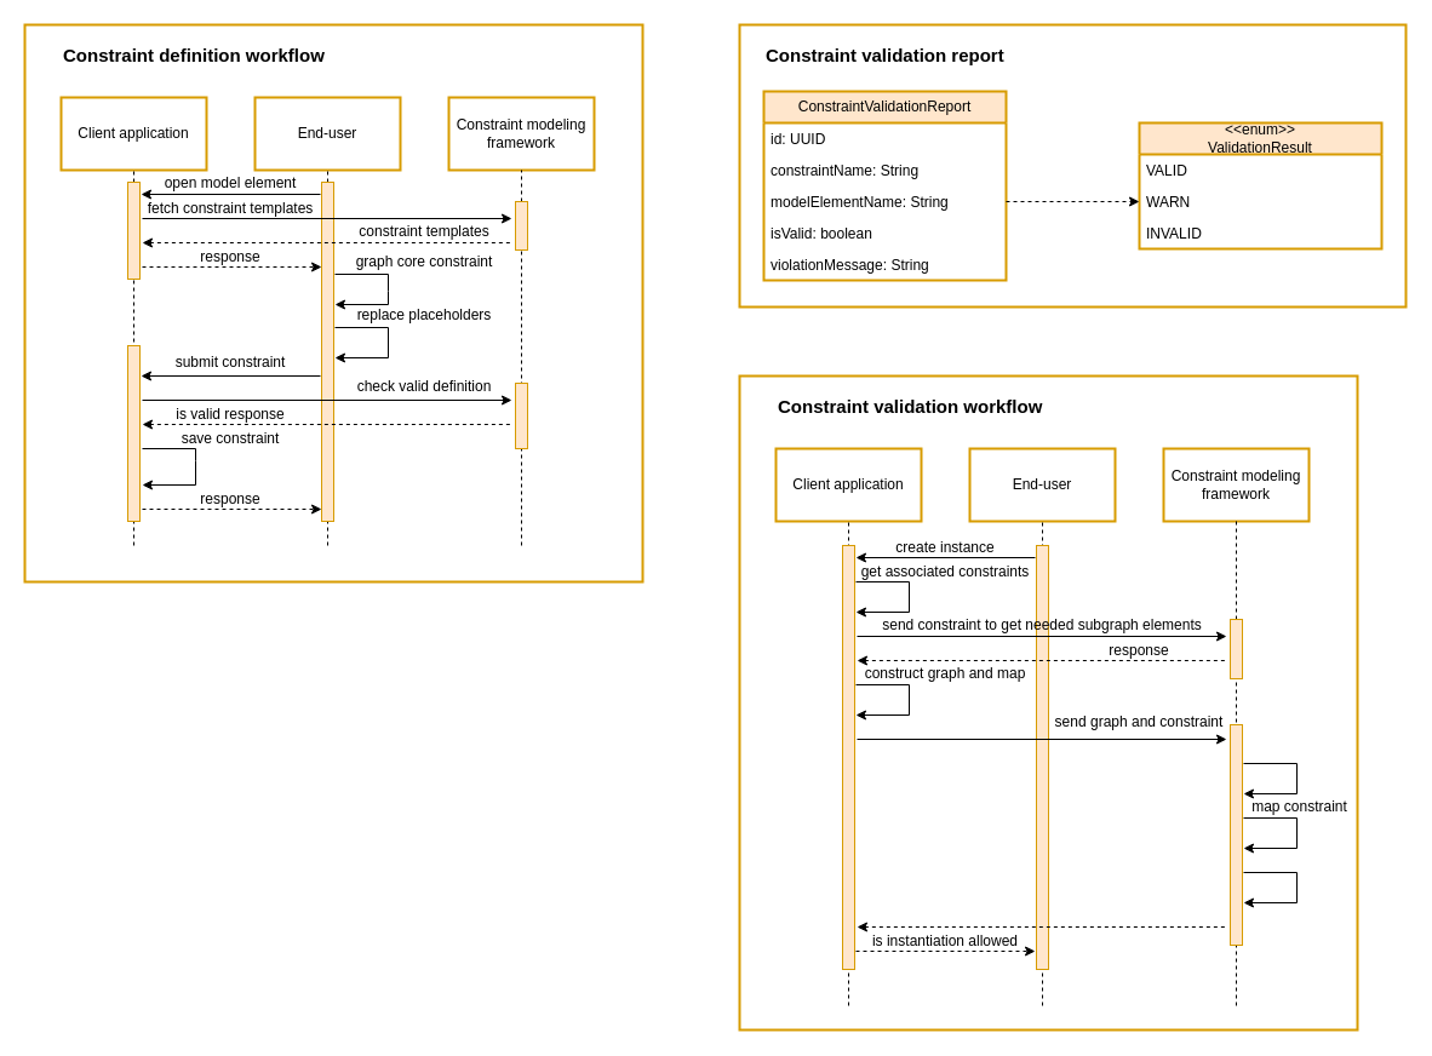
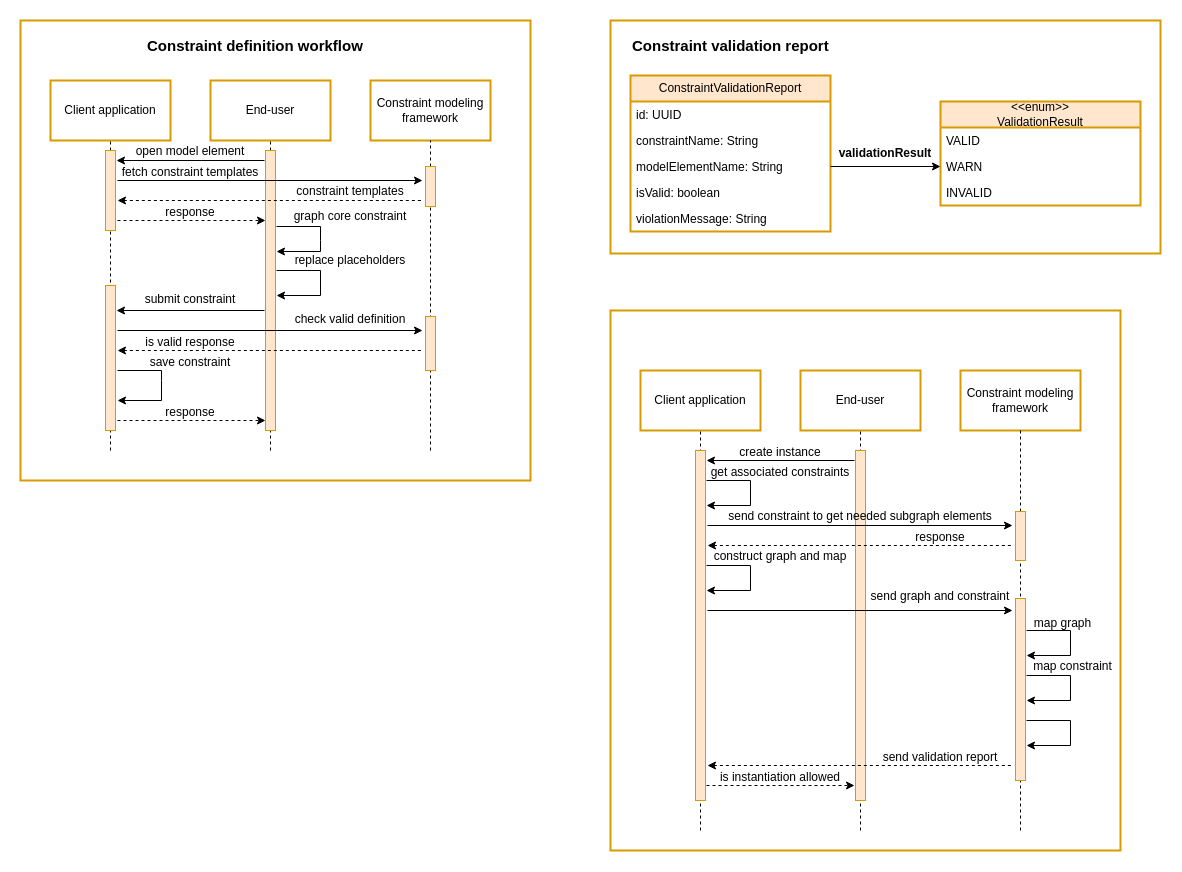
  <mxCell id="0" />
  <mxCell id="1" parent="0" />
  <mxCell id="2" value="" style="rounded=0;whiteSpace=wrap;html=1;strokeColor=#D79B00;strokeWidth=2;" vertex="1" parent="1"><mxGeometry x="20" y="20" width="510" height="460" as="geometry" /></mxCell>
  <mxCell id="3" value="Client application" style="rounded=0;whiteSpace=wrap;html=1;strokeColor=#D79B00;strokeWidth=2;" vertex="1" parent="1"><mxGeometry x="50" y="80" width="120" height="60" as="geometry" /></mxCell>
  <mxCell id="4" value="End-user" style="rounded=0;whiteSpace=wrap;html=1;strokeColor=#D79B00;strokeWidth=2;" vertex="1" parent="1"><mxGeometry x="210" y="80" width="120" height="60" as="geometry" /></mxCell>
  <mxCell id="5" value="Constraint modeling framework" style="rounded=0;whiteSpace=wrap;html=1;strokeColor=#D79B00;strokeWidth=2;" vertex="1" parent="1"><mxGeometry x="370" y="80" width="120" height="60" as="geometry" /></mxCell>
  <mxCell id="6" value="" style="endArrow=none;dashed=1;html=1;rounded=0;entryX=0.5;entryY=1;entryDx=0;entryDy=0;startArrow=none;" edge="1" parent="1" source="12" target="3"><mxGeometry width="50" height="50" relative="1" as="geometry"><mxPoint x="110" y="890" as="sourcePoint" /><mxPoint x="420" y="400" as="targetPoint" /></mxGeometry></mxCell>
  <mxCell id="7" value="" style="endArrow=none;dashed=1;html=1;rounded=0;entryX=0.5;entryY=1;entryDx=0;entryDy=0;startArrow=none;" edge="1" parent="1" source="10" target="4"><mxGeometry width="50" height="50" relative="1" as="geometry"><mxPoint x="270" y="890" as="sourcePoint" /><mxPoint x="270" y="180" as="targetPoint" /></mxGeometry></mxCell>
  <mxCell id="8" value="" style="endArrow=none;dashed=1;html=1;rounded=0;entryX=0.5;entryY=1;entryDx=0;entryDy=0;startArrow=none;" edge="1" parent="1" source="15" target="5"><mxGeometry width="50" height="50" relative="1" as="geometry"><mxPoint x="430" y="890" as="sourcePoint" /><mxPoint x="280" y="150" as="targetPoint" /></mxGeometry></mxCell>
  <mxCell id="9" value="" style="endArrow=none;dashed=1;html=1;rounded=0;entryX=0.5;entryY=1;entryDx=0;entryDy=0;" edge="1" parent="1" target="10"><mxGeometry width="50" height="50" relative="1" as="geometry"><mxPoint x="270" y="450" as="sourcePoint" /><mxPoint x="270" y="140" as="targetPoint" /></mxGeometry></mxCell>
  <mxCell id="10" value="" style="rounded=0;whiteSpace=wrap;html=1;fillColor=#ffe6cc;strokeColor=#d79b00;" vertex="1" parent="1"><mxGeometry x="265" y="150" width="10" height="280" as="geometry" /></mxCell>
  <mxCell id="11" value="" style="endArrow=none;dashed=1;html=1;rounded=0;entryX=0.5;entryY=1;entryDx=0;entryDy=0;" edge="1" parent="1" target="12"><mxGeometry width="50" height="50" relative="1" as="geometry"><mxPoint x="110" y="450" as="sourcePoint" /><mxPoint x="110" y="140" as="targetPoint" /></mxGeometry></mxCell>
  <mxCell id="12" value="" style="rounded=0;whiteSpace=wrap;html=1;fillColor=#ffe6cc;strokeColor=#d79b00;" vertex="1" parent="1"><mxGeometry x="105" y="150" width="10" height="80" as="geometry" /></mxCell>
  <mxCell id="13" value="open model element" style="text;html=1;strokeColor=none;fillColor=none;align=center;verticalAlign=middle;whiteSpace=wrap;rounded=0;" vertex="1" parent="1"><mxGeometry x="115" y="136" width="150" height="30" as="geometry" /></mxCell>
  <mxCell id="14" value="" style="endArrow=none;dashed=1;html=1;rounded=0;entryX=0.5;entryY=1;entryDx=0;entryDy=0;" edge="1" parent="1" target="15"><mxGeometry width="50" height="50" relative="1" as="geometry"><mxPoint x="430" y="450" as="sourcePoint" /><mxPoint x="430" y="140" as="targetPoint" /></mxGeometry></mxCell>
  <mxCell id="15" value="" style="rounded=0;whiteSpace=wrap;html=1;fillColor=#ffe6cc;strokeColor=#d79b00;" vertex="1" parent="1"><mxGeometry x="425" y="166" width="10" height="40" as="geometry" /></mxCell>
  <mxCell id="16" value="" style="endArrow=classic;html=1;rounded=0;" edge="1" parent="1"><mxGeometry width="50" height="50" relative="1" as="geometry"><mxPoint x="264" y="160" as="sourcePoint" /><mxPoint x="116" y="160" as="targetPoint" /></mxGeometry></mxCell>
  <mxCell id="17" value="" style="endArrow=classic;html=1;rounded=0;" edge="1" parent="1"><mxGeometry width="50" height="50" relative="1" as="geometry"><mxPoint x="117" y="180" as="sourcePoint" /><mxPoint x="422" y="180" as="targetPoint" /></mxGeometry></mxCell>
  <mxCell id="18" value="" style="endArrow=none;html=1;rounded=0;startArrow=classic;startFill=1;endFill=0;dashed=1;" edge="1" parent="1"><mxGeometry width="50" height="50" relative="1" as="geometry"><mxPoint x="117" y="200" as="sourcePoint" /><mxPoint x="422" y="200" as="targetPoint" /></mxGeometry></mxCell>
  <mxCell id="19" value="" style="endArrow=classic;html=1;rounded=0;dashed=1;" edge="1" parent="1"><mxGeometry width="50" height="50" relative="1" as="geometry"><mxPoint x="117" y="220" as="sourcePoint" /><mxPoint x="265" y="220" as="targetPoint" /></mxGeometry></mxCell>
  <mxCell id="20" value="" style="endArrow=classic;html=1;rounded=0;" edge="1" parent="1"><mxGeometry width="50" height="50" relative="1" as="geometry"><mxPoint x="276" y="226" as="sourcePoint" /><mxPoint x="276" y="251" as="targetPoint" /><Array as="points"><mxPoint x="320" y="226" /><mxPoint x="320" y="240" /><mxPoint x="320" y="251" /></Array></mxGeometry></mxCell>
  <mxCell id="21" value="" style="endArrow=classic;html=1;rounded=0;" edge="1" parent="1"><mxGeometry width="50" height="50" relative="1" as="geometry"><mxPoint x="276" y="270" as="sourcePoint" /><mxPoint x="276" y="295" as="targetPoint" /><Array as="points"><mxPoint x="320" y="270" /><mxPoint x="320" y="295" /></Array></mxGeometry></mxCell>
  <mxCell id="22" value="" style="endArrow=classic;html=1;rounded=0;" edge="1" parent="1"><mxGeometry width="50" height="50" relative="1" as="geometry"><mxPoint x="264" y="310" as="sourcePoint" /><mxPoint x="116" y="310" as="targetPoint" /></mxGeometry></mxCell>
  <mxCell id="23" value="" style="rounded=0;whiteSpace=wrap;html=1;fillColor=#ffe6cc;strokeColor=#d79b00;" vertex="1" parent="1"><mxGeometry x="105" y="285" width="10" height="145" as="geometry" /></mxCell>
  <mxCell id="24" value="" style="endArrow=classic;html=1;rounded=0;" edge="1" parent="1"><mxGeometry width="50" height="50" relative="1" as="geometry"><mxPoint x="117" y="330" as="sourcePoint" /><mxPoint x="422" y="330" as="targetPoint" /></mxGeometry></mxCell>
  <mxCell id="25" value="" style="rounded=0;whiteSpace=wrap;html=1;fillColor=#ffe6cc;strokeColor=#d79b00;" vertex="1" parent="1"><mxGeometry x="425" y="316" width="10" height="54" as="geometry" /></mxCell>
  <mxCell id="26" value="" style="endArrow=none;html=1;rounded=0;startArrow=classic;startFill=1;endFill=0;dashed=1;" edge="1" parent="1"><mxGeometry width="50" height="50" relative="1" as="geometry"><mxPoint x="117" y="350" as="sourcePoint" /><mxPoint x="422" y="350" as="targetPoint" /></mxGeometry></mxCell>
  <mxCell id="27" value="" style="endArrow=classic;html=1;rounded=0;" edge="1" parent="1"><mxGeometry width="50" height="50" relative="1" as="geometry"><mxPoint x="117" y="370" as="sourcePoint" /><mxPoint x="117" y="400" as="targetPoint" /><Array as="points"><mxPoint x="161" y="370" /><mxPoint x="161" y="380" /><mxPoint x="161" y="400" /></Array></mxGeometry></mxCell>
  <mxCell id="28" value="" style="endArrow=classic;html=1;rounded=0;dashed=1;" edge="1" parent="1"><mxGeometry width="50" height="50" relative="1" as="geometry"><mxPoint x="117" y="420" as="sourcePoint" /><mxPoint x="265" y="420" as="targetPoint" /></mxGeometry></mxCell>
  <mxCell id="29" value="fetch constraint templates" style="text;html=1;strokeColor=none;fillColor=none;align=center;verticalAlign=middle;whiteSpace=wrap;rounded=0;" vertex="1" parent="1"><mxGeometry x="115" y="157" width="150" height="30" as="geometry" /></mxCell>
  <mxCell id="30" value="constraint templates" style="text;html=1;strokeColor=none;fillColor=none;align=center;verticalAlign=middle;whiteSpace=wrap;rounded=0;" vertex="1" parent="1"><mxGeometry x="275" y="176" width="150" height="30" as="geometry" /></mxCell>
  <mxCell id="31" value="response" style="text;html=1;strokeColor=none;fillColor=none;align=center;verticalAlign=middle;whiteSpace=wrap;rounded=0;" vertex="1" parent="1"><mxGeometry x="115" y="197" width="150" height="30" as="geometry" /></mxCell>
  <mxCell id="32" value="graph core constraint" style="text;html=1;strokeColor=none;fillColor=none;align=center;verticalAlign=middle;whiteSpace=wrap;rounded=0;" vertex="1" parent="1"><mxGeometry x="275" y="201" width="150" height="30" as="geometry" /></mxCell>
  <mxCell id="33" value="replace placeholders" style="text;html=1;strokeColor=none;fillColor=none;align=center;verticalAlign=middle;whiteSpace=wrap;rounded=0;" vertex="1" parent="1"><mxGeometry x="275" y="245" width="150" height="30" as="geometry" /></mxCell>
  <mxCell id="34" value="submit constraint" style="text;html=1;strokeColor=none;fillColor=none;align=center;verticalAlign=middle;whiteSpace=wrap;rounded=0;" vertex="1" parent="1"><mxGeometry x="115" y="284" width="150" height="30" as="geometry" /></mxCell>
  <mxCell id="35" value="check valid definition" style="text;html=1;strokeColor=none;fillColor=none;align=center;verticalAlign=middle;whiteSpace=wrap;rounded=0;" vertex="1" parent="1"><mxGeometry x="275" y="304" width="150" height="30" as="geometry" /></mxCell>
  <mxCell id="36" value="is valid response" style="text;html=1;strokeColor=none;fillColor=none;align=center;verticalAlign=middle;whiteSpace=wrap;rounded=0;" vertex="1" parent="1"><mxGeometry x="115" y="327" width="150" height="30" as="geometry" /></mxCell>
  <mxCell id="37" value="save constraint" style="text;html=1;strokeColor=none;fillColor=none;align=center;verticalAlign=middle;whiteSpace=wrap;rounded=0;" vertex="1" parent="1"><mxGeometry x="115" y="347" width="150" height="30" as="geometry" /></mxCell>
  <mxCell id="38" value="response" style="text;html=1;strokeColor=none;fillColor=none;align=center;verticalAlign=middle;whiteSpace=wrap;rounded=0;" vertex="1" parent="1"><mxGeometry x="115" y="397" width="150" height="30" as="geometry" /></mxCell>
- <mxCell id="39" value="Constraint definition workflow" style="text;html=1;strokeColor=none;fillColor=none;align=left;verticalAlign=middle;whiteSpace=wrap;rounded=0;fontSize=15;fontStyle=1" vertex="1" parent="1"><mxGeometry x="50" y="30" width="240" height="30" as="geometry" /></mxCell>
+ <mxCell id="39" value="Constraint definition workflow" style="text;html=1;strokeColor=none;fillColor=none;align=left;verticalAlign=middle;whiteSpace=wrap;rounded=0;fontSize=15;fontStyle=1" vertex="1" parent="1"><mxGeometry x="145" y="30" width="240" height="30" as="geometry" /></mxCell>
  <mxCell id="40" value="" style="group" vertex="1" connectable="0" parent="1"><mxGeometry x="610" y="310" width="510" height="540" as="geometry" /></mxCell>
  <mxCell id="41" value="" style="rounded=0;whiteSpace=wrap;html=1;strokeColor=#D79B00;strokeWidth=2;" vertex="1" parent="40"><mxGeometry width="510" height="540" as="geometry" /></mxCell>
  <mxCell id="42" value="Client application" style="rounded=0;whiteSpace=wrap;html=1;strokeColor=#D79B00;strokeWidth=2;" vertex="1" parent="40"><mxGeometry x="30" y="60" width="120" height="60" as="geometry" /></mxCell>
  <mxCell id="43" value="End-user" style="rounded=0;whiteSpace=wrap;html=1;strokeColor=#D79B00;strokeWidth=2;" vertex="1" parent="40"><mxGeometry x="190" y="60" width="120" height="60" as="geometry" /></mxCell>
  <mxCell id="44" value="Constraint modeling framework" style="rounded=0;whiteSpace=wrap;html=1;strokeColor=#D79B00;strokeWidth=2;" vertex="1" parent="40"><mxGeometry x="350" y="60" width="120" height="60" as="geometry" /></mxCell>
  <mxCell id="45" value="" style="endArrow=none;dashed=1;html=1;rounded=0;entryX=0.5;entryY=1;entryDx=0;entryDy=0;" edge="1" parent="40" target="43"><mxGeometry width="50" height="50" relative="1" as="geometry"><mxPoint x="250" y="520" as="sourcePoint" /><mxPoint x="250" y="130" as="targetPoint" /></mxGeometry></mxCell>
  <mxCell id="46" value="" style="endArrow=none;dashed=1;html=1;rounded=0;entryX=0.5;entryY=1;entryDx=0;entryDy=0;" edge="1" parent="40" target="42"><mxGeometry width="50" height="50" relative="1" as="geometry"><mxPoint x="90" y="520" as="sourcePoint" /><mxPoint x="90" y="130" as="targetPoint" /></mxGeometry></mxCell>
  <mxCell id="47" value="" style="endArrow=none;dashed=1;html=1;rounded=0;entryX=0.5;entryY=1;entryDx=0;entryDy=0;startArrow=none;" edge="1" parent="40" source="54" target="44"><mxGeometry width="50" height="50" relative="1" as="geometry"><mxPoint x="410" y="350" as="sourcePoint" /><mxPoint x="410" y="130" as="targetPoint" /></mxGeometry></mxCell>
  <mxCell id="48" value="" style="rounded=0;whiteSpace=wrap;html=1;fillColor=#ffe6cc;strokeColor=#d79b00;" vertex="1" parent="40"><mxGeometry x="245" y="140" width="10" height="350" as="geometry" /></mxCell>
  <mxCell id="49" value="" style="endArrow=classic;html=1;rounded=0;" edge="1" parent="40"><mxGeometry width="50" height="50" relative="1" as="geometry"><mxPoint x="244" y="150" as="sourcePoint" /><mxPoint x="96" y="150" as="targetPoint" /></mxGeometry></mxCell>
  <mxCell id="50" value="" style="rounded=0;whiteSpace=wrap;html=1;fillColor=#ffe6cc;strokeColor=#d79b00;" vertex="1" parent="40"><mxGeometry x="85" y="140" width="10" height="350" as="geometry" /></mxCell>
  <mxCell id="51" value="" style="endArrow=classic;html=1;rounded=0;" edge="1" parent="40"><mxGeometry width="50" height="50" relative="1" as="geometry"><mxPoint x="96" y="170" as="sourcePoint" /><mxPoint x="96" y="195" as="targetPoint" /><Array as="points"><mxPoint x="140" y="170" /><mxPoint x="140" y="195" /></Array></mxGeometry></mxCell>
  <mxCell id="52" value="" style="endArrow=classic;html=1;rounded=0;" edge="1" parent="40"><mxGeometry width="50" height="50" relative="1" as="geometry"><mxPoint x="97" y="215" as="sourcePoint" /><mxPoint x="402" y="215" as="targetPoint" /></mxGeometry></mxCell>
  <mxCell id="53" value="" style="endArrow=none;dashed=1;html=1;rounded=0;entryX=0.5;entryY=1;entryDx=0;entryDy=0;" edge="1" parent="40" target="54"><mxGeometry width="50" height="50" relative="1" as="geometry"><mxPoint x="410" y="520" as="sourcePoint" /><mxPoint x="410" y="130" as="targetPoint" /></mxGeometry></mxCell>
  <mxCell id="54" value="" style="rounded=0;whiteSpace=wrap;html=1;fillColor=#ffe6cc;strokeColor=#d79b00;" vertex="1" parent="40"><mxGeometry x="405" y="201" width="10" height="49" as="geometry" /></mxCell>
  <mxCell id="55" value="" style="endArrow=none;html=1;rounded=0;startArrow=classic;startFill=1;endFill=0;dashed=1;" edge="1" parent="40"><mxGeometry width="50" height="50" relative="1" as="geometry"><mxPoint x="97" y="235" as="sourcePoint" /><mxPoint x="402" y="235" as="targetPoint" /></mxGeometry></mxCell>
  <mxCell id="56" value="" style="endArrow=classic;html=1;rounded=0;" edge="1" parent="40"><mxGeometry width="50" height="50" relative="1" as="geometry"><mxPoint x="96" y="255" as="sourcePoint" /><mxPoint x="96" y="280" as="targetPoint" /><Array as="points"><mxPoint x="140" y="255" /><mxPoint x="140" y="280" /></Array></mxGeometry></mxCell>
  <mxCell id="57" value="" style="endArrow=classic;html=1;rounded=0;" edge="1" parent="40"><mxGeometry width="50" height="50" relative="1" as="geometry"><mxPoint x="97" y="300" as="sourcePoint" /><mxPoint x="402" y="300" as="targetPoint" /></mxGeometry></mxCell>
  <mxCell id="58" value="" style="rounded=0;whiteSpace=wrap;html=1;fillColor=#ffe6cc;strokeColor=#d79b00;" vertex="1" parent="40"><mxGeometry x="405" y="288" width="10" height="182" as="geometry" /></mxCell>
  <mxCell id="59" value="" style="endArrow=classic;html=1;rounded=0;" edge="1" parent="40"><mxGeometry width="50" height="50" relative="1" as="geometry"><mxPoint x="416" y="320" as="sourcePoint" /><mxPoint x="416" y="345" as="targetPoint" /><Array as="points"><mxPoint x="460" y="320" /><mxPoint x="460" y="345" /></Array></mxGeometry></mxCell>
  <mxCell id="60" value="" style="endArrow=classic;html=1;rounded=0;" edge="1" parent="40"><mxGeometry width="50" height="50" relative="1" as="geometry"><mxPoint x="416" y="365" as="sourcePoint" /><mxPoint x="416" y="390" as="targetPoint" /><Array as="points"><mxPoint x="460" y="365" /><mxPoint x="460" y="390" /></Array></mxGeometry></mxCell>
  <mxCell id="61" value="" style="endArrow=classic;html=1;rounded=0;" edge="1" parent="40"><mxGeometry width="50" height="50" relative="1" as="geometry"><mxPoint x="416" y="410" as="sourcePoint" /><mxPoint x="416" y="435" as="targetPoint" /><Array as="points"><mxPoint x="460" y="410" /><mxPoint x="460" y="435" /></Array></mxGeometry></mxCell>
  <mxCell id="62" value="" style="endArrow=none;html=1;rounded=0;startArrow=classic;startFill=1;endFill=0;dashed=1;" edge="1" parent="40"><mxGeometry width="50" height="50" relative="1" as="geometry"><mxPoint x="97" y="455" as="sourcePoint" /><mxPoint x="402" y="455" as="targetPoint" /></mxGeometry></mxCell>
  <mxCell id="63" value="" style="endArrow=classic;html=1;rounded=0;dashed=1;" edge="1" parent="40"><mxGeometry width="50" height="50" relative="1" as="geometry"><mxPoint x="96" y="475" as="sourcePoint" /><mxPoint x="244" y="475" as="targetPoint" /></mxGeometry></mxCell>
  <mxCell id="64" value="create instance" style="text;html=1;strokeColor=none;fillColor=none;align=center;verticalAlign=middle;whiteSpace=wrap;rounded=0;" vertex="1" parent="40"><mxGeometry x="95" y="127" width="150" height="30" as="geometry" /></mxCell>
  <mxCell id="65" value="get associated constraints" style="text;html=1;strokeColor=none;fillColor=none;align=center;verticalAlign=middle;whiteSpace=wrap;rounded=0;" vertex="1" parent="40"><mxGeometry x="95" y="147" width="150" height="30" as="geometry" /></mxCell>
  <mxCell id="66" value="send constraint to get needed subgraph elements" style="text;html=1;strokeColor=none;fillColor=none;align=center;verticalAlign=middle;whiteSpace=wrap;rounded=0;" vertex="1" parent="40"><mxGeometry x="95" y="191" width="310" height="30" as="geometry" /></mxCell>
  <mxCell id="67" value="response" style="text;html=1;strokeColor=none;fillColor=none;align=center;verticalAlign=middle;whiteSpace=wrap;rounded=0;" vertex="1" parent="40"><mxGeometry x="255" y="212" width="150" height="30" as="geometry" /></mxCell>
  <mxCell id="68" value="construct graph and map" style="text;html=1;strokeColor=none;fillColor=none;align=center;verticalAlign=middle;whiteSpace=wrap;rounded=0;" vertex="1" parent="40"><mxGeometry x="95" y="231" width="150" height="30" as="geometry" /></mxCell>
  <mxCell id="69" value="send graph and constraint" style="text;html=1;strokeColor=none;fillColor=none;align=center;verticalAlign=middle;whiteSpace=wrap;rounded=0;" vertex="1" parent="40"><mxGeometry x="255" y="271" width="150" height="30" as="geometry" /></mxCell>
+ <mxCell id="70" value="map graph" style="text;html=1;strokeColor=none;fillColor=none;align=center;verticalAlign=middle;whiteSpace=wrap;rounded=0;" vertex="1" parent="40"><mxGeometry x="415" y="298" width="75" height="30" as="geometry" /></mxCell>
  <mxCell id="71" value="map constraint" style="text;html=1;strokeColor=none;fillColor=none;align=center;verticalAlign=middle;whiteSpace=wrap;rounded=0;" vertex="1" parent="40"><mxGeometry x="415" y="341" width="95" height="30" as="geometry" /></mxCell>
+ <mxCell id="72" value="send validation report" style="text;html=1;strokeColor=none;fillColor=none;align=center;verticalAlign=middle;whiteSpace=wrap;rounded=0;" vertex="1" parent="40"><mxGeometry x="255" y="432" width="150" height="30" as="geometry" /></mxCell>
  <mxCell id="73" value="is instantiation allowed" style="text;html=1;strokeColor=none;fillColor=none;align=center;verticalAlign=middle;whiteSpace=wrap;rounded=0;" vertex="1" parent="40"><mxGeometry x="95" y="452" width="150" height="30" as="geometry" /></mxCell>
- <mxCell id="74" value="Constraint validation workflow" style="text;html=1;strokeColor=none;fillColor=none;align=left;verticalAlign=middle;whiteSpace=wrap;rounded=0;fontSize=15;fontStyle=1" vertex="1" parent="40"><mxGeometry x="30" y="10" width="240" height="30" as="geometry" /></mxCell>
  <mxCell id="75" value="" style="rounded=0;whiteSpace=wrap;html=1;strokeWidth=2;strokeColor=#D79B00;" vertex="1" parent="1"><mxGeometry x="610" y="20" width="550" height="233" as="geometry" /></mxCell>
  <mxCell id="76" value="ConstraintValidationReport" style="swimlane;fontStyle=0;childLayout=stackLayout;horizontal=1;startSize=26;fillColor=#ffe6cc;horizontalStack=0;resizeParent=1;resizeParentMax=0;resizeLast=0;collapsible=1;marginBottom=0;whiteSpace=wrap;html=1;strokeColor=#d79b00;strokeWidth=2;" vertex="1" parent="1"><mxGeometry x="630" y="75" width="200" height="156" as="geometry" /></mxCell>
  <mxCell id="77" value="id: UUID" style="text;strokeColor=none;fillColor=none;align=left;verticalAlign=top;spacingLeft=4;spacingRight=4;overflow=hidden;rotatable=0;points=[[0,0.5],[1,0.5]];portConstraint=eastwest;whiteSpace=wrap;html=1;" vertex="1" parent="76"><mxGeometry y="26" width="200" height="26" as="geometry" /></mxCell>
  <mxCell id="78" value="constraintName: String" style="text;strokeColor=none;fillColor=none;align=left;verticalAlign=top;spacingLeft=4;spacingRight=4;overflow=hidden;rotatable=0;points=[[0,0.5],[1,0.5]];portConstraint=eastwest;whiteSpace=wrap;html=1;" vertex="1" parent="76"><mxGeometry y="52" width="200" height="26" as="geometry" /></mxCell>
  <mxCell id="79" value="modelElementName: String" style="text;strokeColor=none;fillColor=none;align=left;verticalAlign=top;spacingLeft=4;spacingRight=4;overflow=hidden;rotatable=0;points=[[0,0.5],[1,0.5]];portConstraint=eastwest;whiteSpace=wrap;html=1;" vertex="1" parent="76"><mxGeometry y="78" width="200" height="26" as="geometry" /></mxCell>
  <mxCell id="80" value="isValid: boolean" style="text;strokeColor=none;fillColor=none;align=left;verticalAlign=top;spacingLeft=4;spacingRight=4;overflow=hidden;rotatable=0;points=[[0,0.5],[1,0.5]];portConstraint=eastwest;whiteSpace=wrap;html=1;" vertex="1" parent="76"><mxGeometry y="104" width="200" height="26" as="geometry" /></mxCell>
  <mxCell id="81" value="violationMessage: String" style="text;strokeColor=none;fillColor=none;align=left;verticalAlign=top;spacingLeft=4;spacingRight=4;overflow=hidden;rotatable=0;points=[[0,0.5],[1,0.5]];portConstraint=eastwest;whiteSpace=wrap;html=1;" vertex="1" parent="76"><mxGeometry y="130" width="200" height="26" as="geometry" /></mxCell>
  <mxCell id="82" value="&amp;lt;&amp;lt;enum&amp;gt;&amp;gt;&lt;br&gt;ValidationResult" style="swimlane;fontStyle=0;childLayout=stackLayout;horizontal=1;startSize=26;fillColor=#ffe6cc;horizontalStack=0;resizeParent=1;resizeParentMax=0;resizeLast=0;collapsible=1;marginBottom=0;whiteSpace=wrap;html=1;strokeColor=#d79b00;strokeWidth=2;" vertex="1" parent="1"><mxGeometry x="940" y="101" width="200" height="104" as="geometry" /></mxCell>
  <mxCell id="83" value="VALID" style="text;strokeColor=none;fillColor=none;align=left;verticalAlign=top;spacingLeft=4;spacingRight=4;overflow=hidden;rotatable=0;points=[[0,0.5],[1,0.5]];portConstraint=eastwest;whiteSpace=wrap;html=1;" vertex="1" parent="82"><mxGeometry y="26" width="200" height="26" as="geometry" /></mxCell>
  <mxCell id="84" value="WARN" style="text;strokeColor=none;fillColor=none;align=left;verticalAlign=top;spacingLeft=4;spacingRight=4;overflow=hidden;rotatable=0;points=[[0,0.5],[1,0.5]];portConstraint=eastwest;whiteSpace=wrap;html=1;" vertex="1" parent="82"><mxGeometry y="52" width="200" height="26" as="geometry" /></mxCell>
  <mxCell id="85" value="INVALID" style="text;strokeColor=none;fillColor=none;align=left;verticalAlign=top;spacingLeft=4;spacingRight=4;overflow=hidden;rotatable=0;points=[[0,0.5],[1,0.5]];portConstraint=eastwest;whiteSpace=wrap;html=1;" vertex="1" parent="82"><mxGeometry y="78" width="200" height="26" as="geometry" /></mxCell>
- <mxCell id="86" style="edgeStyle=orthogonalEdgeStyle;rounded=0;orthogonalLoop=1;jettySize=auto;html=1;exitX=1;exitY=0.5;exitDx=0;exitDy=0;dashed=1;" edge="1" parent="1" source="79" target="84"><mxGeometry relative="1" as="geometry" /></mxCell>
+ <mxCell id="86" style="edgeStyle=orthogonalEdgeStyle;rounded=0;orthogonalLoop=1;jettySize=auto;html=1;exitX=1;exitY=0.5;exitDx=0;exitDy=0;" edge="1" parent="1" source="79" target="84"><mxGeometry relative="1" as="geometry" /></mxCell>
  <mxCell id="87" value="Constraint validation report" style="text;html=1;strokeColor=none;fillColor=none;align=left;verticalAlign=middle;whiteSpace=wrap;rounded=0;fontSize=15;fontStyle=1" vertex="1" parent="1"><mxGeometry x="630" y="30" width="240" height="30" as="geometry" /></mxCell>
+ <mxCell id="88" value="&lt;b&gt;validationResult&lt;/b&gt;" style="text;html=1;strokeColor=none;fillColor=none;align=center;verticalAlign=middle;whiteSpace=wrap;rounded=0;" vertex="1" parent="1"><mxGeometry x="830" y="138" width="110" height="30" as="geometry" /></mxCell>
